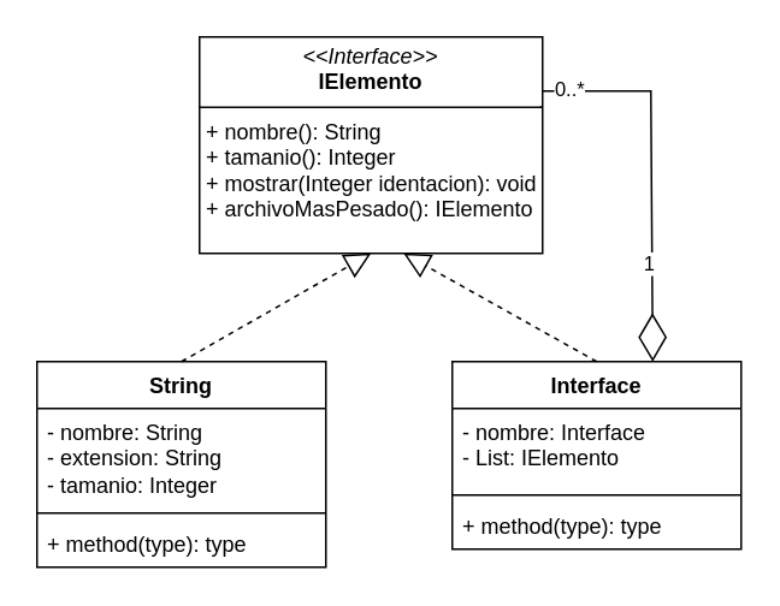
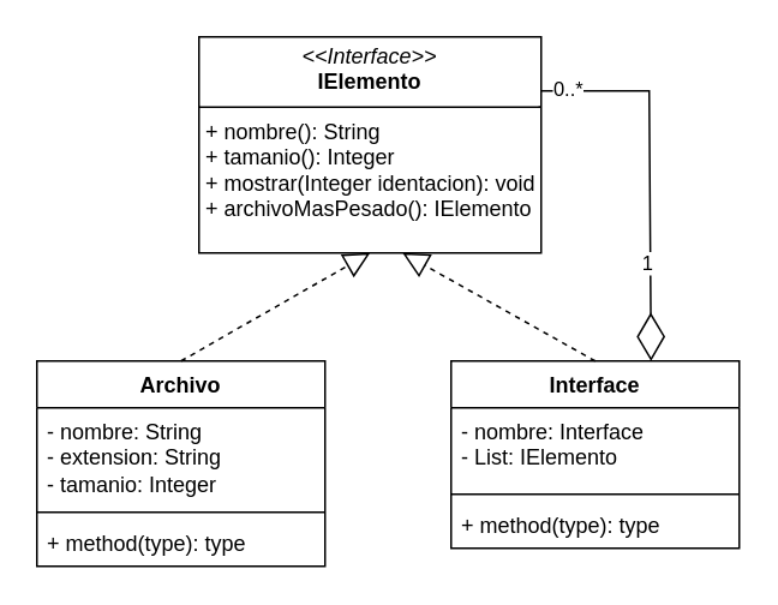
  <mxCell id="0" />
  <mxCell id="1" parent="0" />
- <mxCell id="2" value="String" style="swimlane;fontStyle=1;align=center;verticalAlign=top;childLayout=stackLayout;horizontal=1;startSize=26;horizontalStack=0;resizeParent=1;resizeParentMax=0;resizeLast=0;collapsible=1;marginBottom=0;whiteSpace=wrap;html=1;" vertex="1" parent="1"><mxGeometry x="20" y="200" width="160" height="114" as="geometry" /></mxCell>
+ <mxCell id="2" value="Archivo" style="swimlane;fontStyle=1;align=center;verticalAlign=top;childLayout=stackLayout;horizontal=1;startSize=26;horizontalStack=0;resizeParent=1;resizeParentMax=0;resizeLast=0;collapsible=1;marginBottom=0;whiteSpace=wrap;html=1;" vertex="1" parent="1"><mxGeometry x="20" y="200" width="160" height="114" as="geometry" /></mxCell>
  <mxCell id="3" value="- nombre: String&lt;div&gt;- extension: String&lt;/div&gt;&lt;div&gt;- tamanio: Integer&lt;/div&gt;" style="text;strokeColor=none;fillColor=none;align=left;verticalAlign=top;spacingLeft=4;spacingRight=4;overflow=hidden;rotatable=0;points=[[0,0.5],[1,0.5]];portConstraint=eastwest;whiteSpace=wrap;html=1;" vertex="1" parent="2"><mxGeometry y="26" width="160" height="54" as="geometry" /></mxCell>
  <mxCell id="4" value="" style="line;strokeWidth=1;fillColor=none;align=left;verticalAlign=middle;spacingTop=-1;spacingLeft=3;spacingRight=3;rotatable=0;labelPosition=right;points=[];portConstraint=eastwest;strokeColor=inherit;" vertex="1" parent="2"><mxGeometry y="80" width="160" height="8" as="geometry" /></mxCell>
  <mxCell id="5" value="+ method(type): type" style="text;strokeColor=none;fillColor=none;align=left;verticalAlign=top;spacingLeft=4;spacingRight=4;overflow=hidden;rotatable=0;points=[[0,0.5],[1,0.5]];portConstraint=eastwest;whiteSpace=wrap;html=1;" vertex="1" parent="2"><mxGeometry y="88" width="160" height="26" as="geometry" /></mxCell>
  <mxCell id="6" value="Interface" style="swimlane;fontStyle=1;align=center;verticalAlign=top;childLayout=stackLayout;horizontal=1;startSize=26;horizontalStack=0;resizeParent=1;resizeParentMax=0;resizeLast=0;collapsible=1;marginBottom=0;whiteSpace=wrap;html=1;" vertex="1" parent="1"><mxGeometry x="250" y="200" width="160" height="104" as="geometry" /></mxCell>
  <mxCell id="7" value="- nombre: Interface&lt;div&gt;- List: IElemento&lt;/div&gt;" style="text;strokeColor=none;fillColor=none;align=left;verticalAlign=top;spacingLeft=4;spacingRight=4;overflow=hidden;rotatable=0;points=[[0,0.5],[1,0.5]];portConstraint=eastwest;whiteSpace=wrap;html=1;" vertex="1" parent="6"><mxGeometry y="26" width="160" height="44" as="geometry" /></mxCell>
  <mxCell id="8" value="" style="line;strokeWidth=1;fillColor=none;align=left;verticalAlign=middle;spacingTop=-1;spacingLeft=3;spacingRight=3;rotatable=0;labelPosition=right;points=[];portConstraint=eastwest;strokeColor=inherit;" vertex="1" parent="6"><mxGeometry y="70" width="160" height="8" as="geometry" /></mxCell>
  <mxCell id="9" value="+ method(type): type" style="text;strokeColor=none;fillColor=none;align=left;verticalAlign=top;spacingLeft=4;spacingRight=4;overflow=hidden;rotatable=0;points=[[0,0.5],[1,0.5]];portConstraint=eastwest;whiteSpace=wrap;html=1;" vertex="1" parent="6"><mxGeometry y="78" width="160" height="26" as="geometry" /></mxCell>
  <mxCell id="10" value="" style="endArrow=block;dashed=1;endFill=0;endSize=12;html=1;rounded=0;exitX=0.5;exitY=0;exitDx=0;exitDy=0;entryX=0.5;entryY=1;entryDx=0;entryDy=0;" edge="1" parent="1" source="2" target="12"><mxGeometry width="160" relative="1" as="geometry"><mxPoint x="200" y="290" as="sourcePoint" /><mxPoint x="185" y="143" as="targetPoint" /></mxGeometry></mxCell>
  <mxCell id="11" value="" style="endArrow=block;dashed=1;endFill=0;endSize=12;html=1;rounded=0;exitX=0.5;exitY=0;exitDx=0;exitDy=0;entryX=0.595;entryY=1;entryDx=0;entryDy=0;entryPerimeter=0;" edge="1" parent="1" source="6" target="12"><mxGeometry width="160" relative="1" as="geometry"><mxPoint x="200" y="260" as="sourcePoint" /><mxPoint x="205" y="140" as="targetPoint" /></mxGeometry></mxCell>
  <mxCell id="12" value="&lt;p style=&quot;margin:0px;margin-top:4px;text-align:center;&quot;&gt;&lt;i&gt;&amp;lt;&amp;lt;Interface&amp;gt;&amp;gt;&lt;/i&gt;&lt;br&gt;&lt;b&gt;IElemento&lt;/b&gt;&lt;/p&gt;&lt;hr size=&quot;1&quot; style=&quot;border-style:solid;&quot;&gt;&lt;p style=&quot;margin:0px;margin-left:4px;&quot;&gt;+ nombre(): String&lt;br&gt;+ tamanio(): Integer&lt;/p&gt;&lt;p style=&quot;margin:0px;margin-left:4px;&quot;&gt;+ mostrar(Integer identacion): void&lt;/p&gt;&lt;p style=&quot;margin:0px;margin-left:4px;&quot;&gt;+ archivoMasPesado(): IElemento&lt;/p&gt;" style="verticalAlign=top;align=left;overflow=fill;html=1;whiteSpace=wrap;" vertex="1" parent="1"><mxGeometry x="110" y="20" width="190" height="120" as="geometry" /></mxCell>
  <mxCell id="13" value="" style="endArrow=diamondThin;endFill=0;endSize=24;html=1;rounded=0;exitX=1;exitY=0.25;exitDx=0;exitDy=0;entryX=0.694;entryY=0;entryDx=0;entryDy=0;entryPerimeter=0;" edge="1" parent="1" source="12" target="6"><mxGeometry width="160" relative="1" as="geometry"><mxPoint x="200" y="190" as="sourcePoint" /><mxPoint x="360" y="190" as="targetPoint" /><Array as="points"><mxPoint x="360" y="50" /></Array></mxGeometry></mxCell>
  <mxCell id="14" value="1" style="edgeLabel;html=1;align=center;verticalAlign=middle;resizable=0;points=[];" vertex="1" connectable="0" parent="13"><mxGeometry x="0.476" y="-2" relative="1" as="geometry"><mxPoint as="offset" /></mxGeometry></mxCell>
  <mxCell id="15" value="0..*" style="edgeLabel;html=1;align=center;verticalAlign=middle;resizable=0;points=[];" vertex="1" connectable="0" parent="13"><mxGeometry x="-0.867" y="2" relative="1" as="geometry"><mxPoint as="offset" /></mxGeometry></mxCell>
